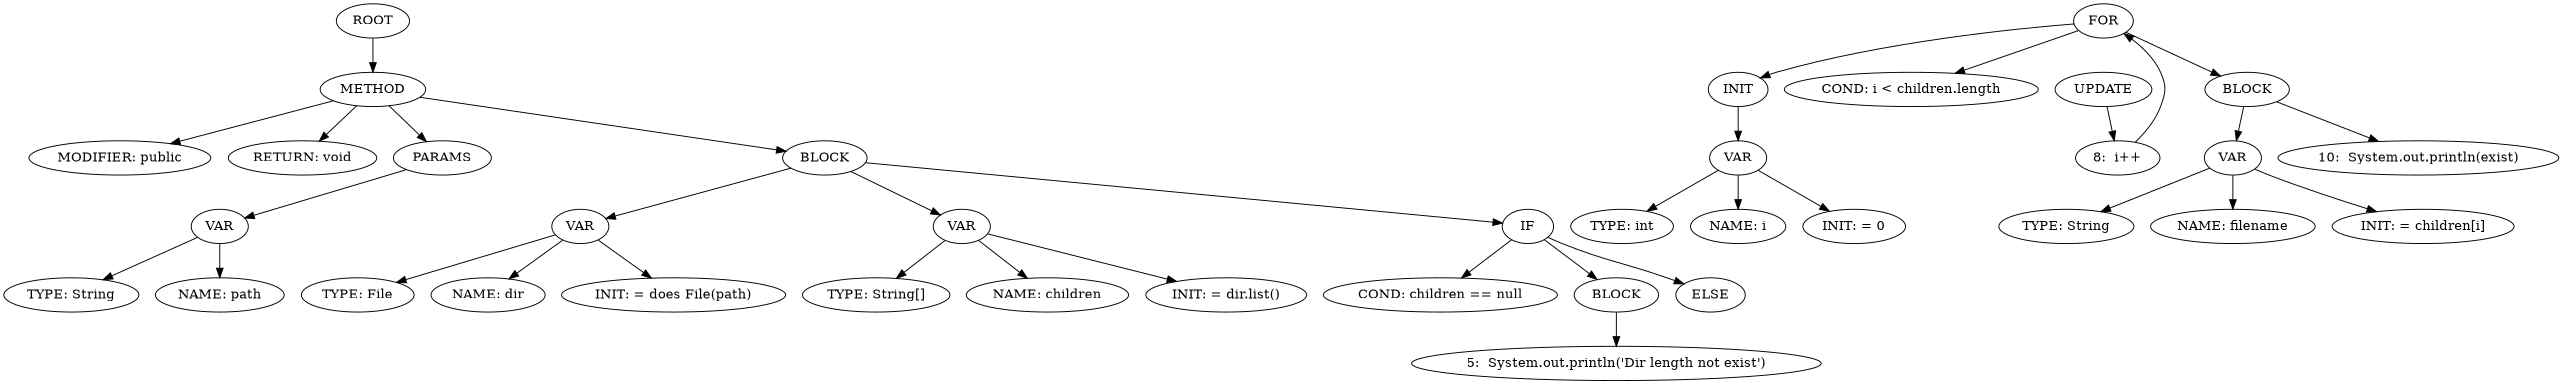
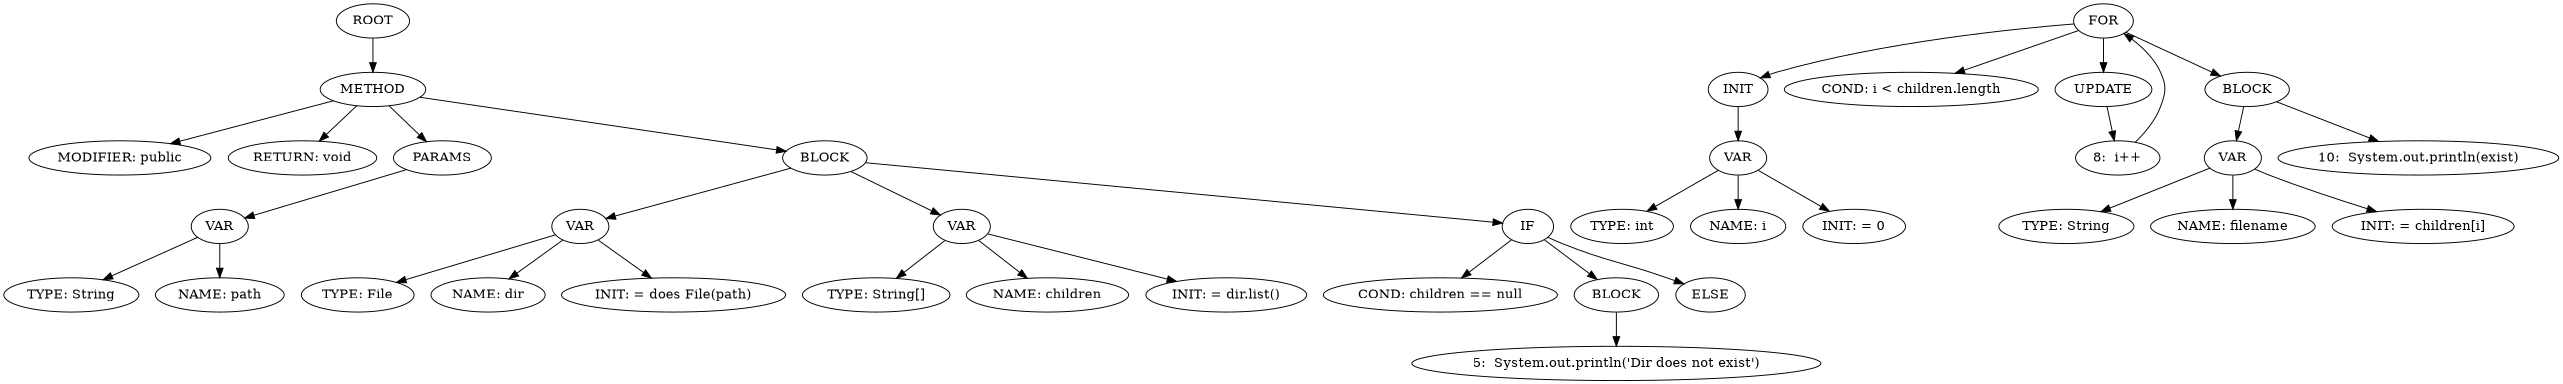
  digraph {
    n1 [label=ROOT]
    n2 [label=METHOD]
    n3 [label="MODIFIER: public"]
    n4 [label="RETURN: void"]
    n5 [label=PARAMS]
    n6 [label=BLOCK]
    n7 [label=VAR]
    n8 [label=VAR]
    n9 [label=VAR]
    n10 [label=IF]
    n11 [label="TYPE: String"]
    n12 [label="NAME: path"]
    n13 [label="TYPE: File"]
    n14 [label="NAME: dir"]
    n15 [label="INIT: = does File(path)"]
    n16 [label="TYPE: String[]"]
    n17 [label="NAME: children"]
    n18 [label="INIT: = dir.list()"]
    n19 [label="COND: children == null"]
    n20 [label=BLOCK]
    n21 [label=ELSE]
-   n22 [label="5:  System.out.println('Dir length not exist')"]
+   n22 [label="5:  System.out.println('Dir does not exist')"]
    n23 [label=FOR]
    n24 [label=INIT]
    n25 [label="COND: i < children.length"]
    n26 [label=UPDATE]
    n27 [label=BLOCK]
    n28 [label=VAR]
    n29 [label="8:  i++"]
    n30 [label=VAR]
    n31 [label="10:  System.out.println(exist)"]
    n32 [label="TYPE: int"]
    n33 [label="NAME: i"]
    n34 [label="INIT: = 0"]
    n35 [label="TYPE: String"]
    n36 [label="NAME: filename"]
    n37 [label="INIT: = children[i]"]
    n1 -> n2
    n2 -> n3
    n2 -> n4
    n2 -> n5
    n2 -> n6
    n5 -> n7
    n6 -> n8
    n6 -> n9
    n6 -> n10
    n7 -> n11
    n7 -> n12
    n8 -> n13
    n8 -> n14
    n8 -> n15
    n9 -> n16
    n9 -> n17
    n9 -> n18
    n10 -> n19
    n10 -> n20
    n10 -> n21
    n20 -> n22
    n23 -> n24
    n23 -> n25
+   n23 -> n26
    n23 -> n27
    n24 -> n28
    n26 -> n29
    n27 -> n30
    n27 -> n31
    n28 -> n32
    n28 -> n33
    n28 -> n34
    n29 -> n23
    n30 -> n35
    n30 -> n36
    n30 -> n37
  }
